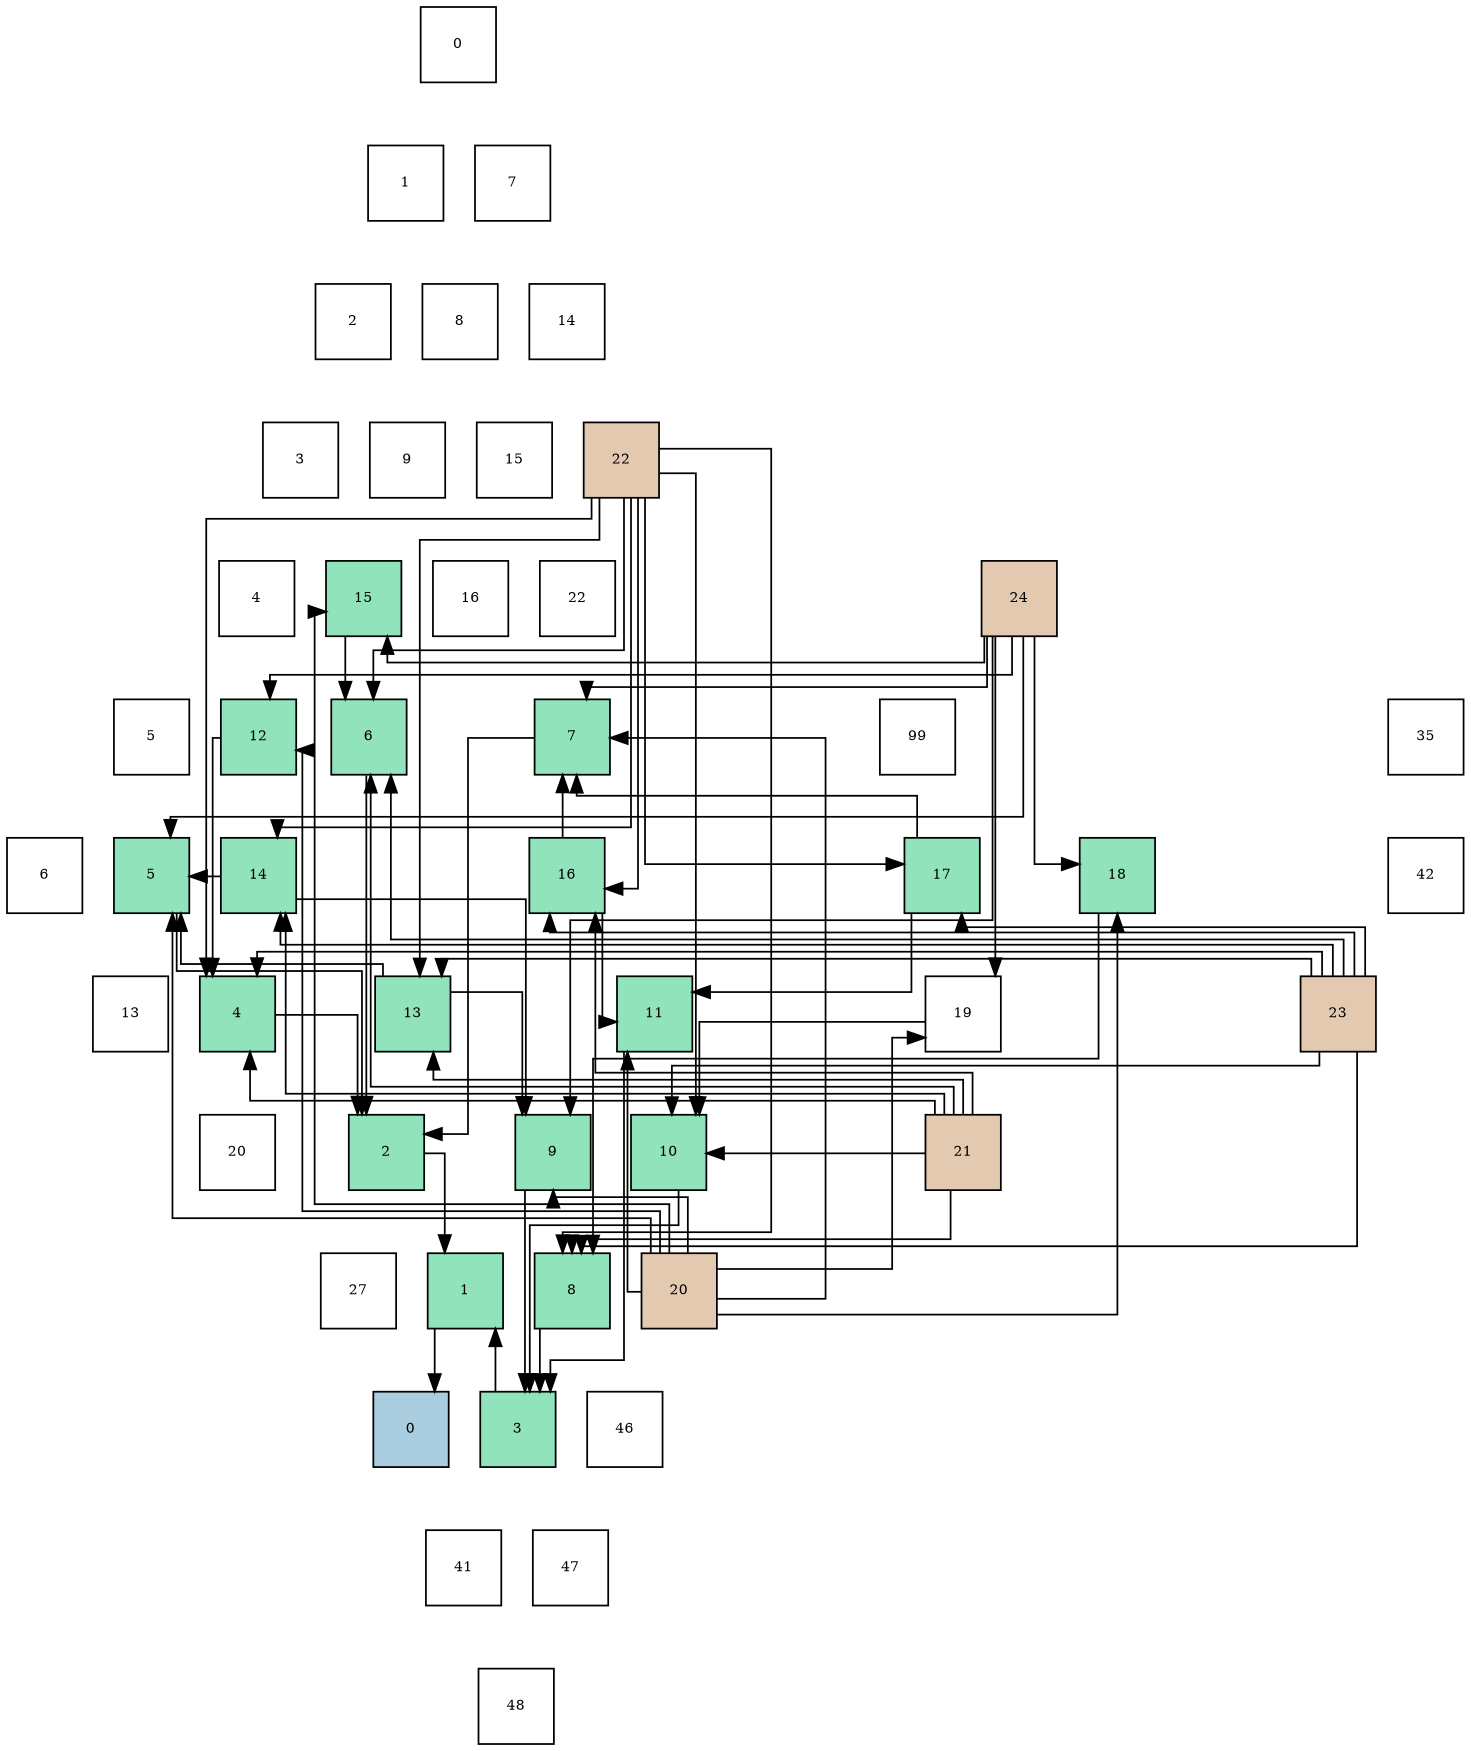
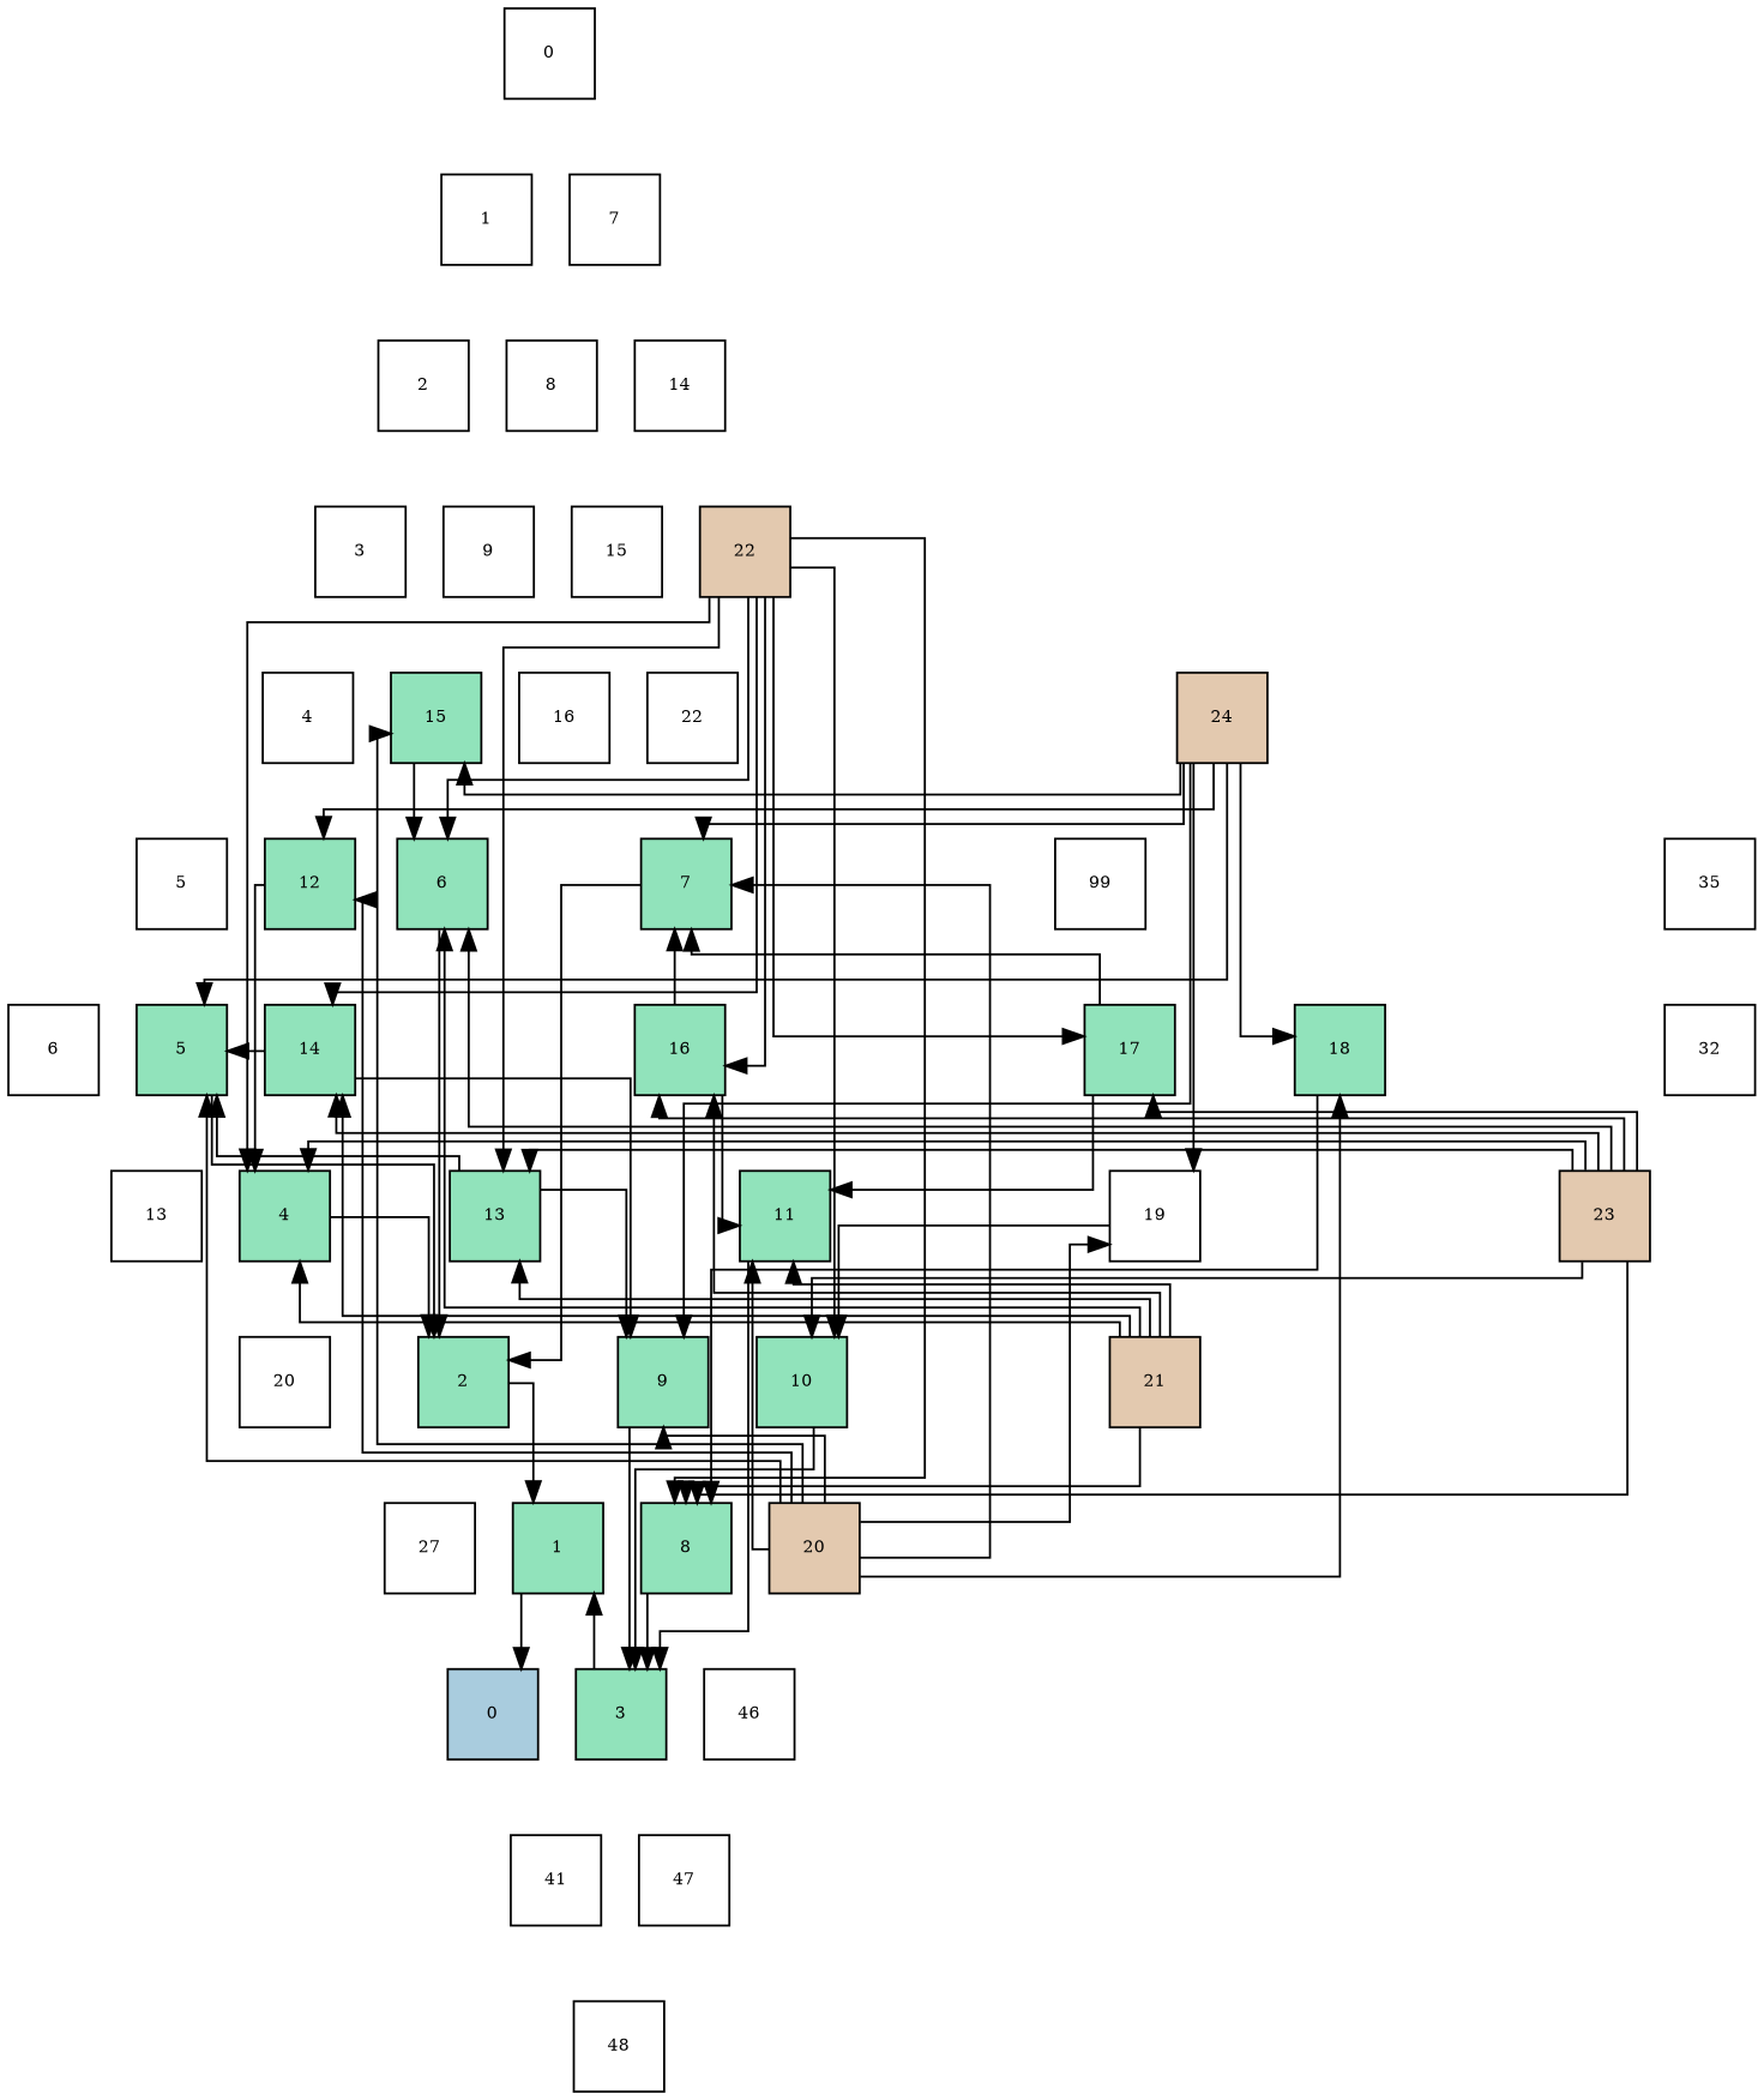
  digraph {
    rank=same
    rankdir=TB
    splines=ortho
    node [fillcolor="#ffffff" fixedsize=true fontsize=8 shape=square style=filled]
    edge [constraint=true style=invis]
    n1 [label=0 width=0.6]
    n2 [label=1 width=0.6]
    n3 [label=7 width=0.6]
    n4 [label=2 width=0.6]
    n5 [label=8 width=0.6]
    n6 [label=14 width=0.6]
    n7 [label=3 width=0.6]
    n8 [label=9 width=0.6]
    n9 [label=15 width=0.6]
    n10 [label=4 width=0.6]
    n11 [fillcolor="#91e3bb" label=15 width=0.6]
    n12 [label=16 width=0.6]
    n13 [label=5 width=0.6]
    n14 [fillcolor="#91e3bb" label=12 width=0.6]
    n15 [fillcolor="#91e3bb" label=6 width=0.6]
    n16 [label=6 width=0.6]
    n17 [fillcolor="#91e3bb" label=5 width=0.6]
    n18 [fillcolor="#91e3bb" label=14 width=0.6]
    n19 [fillcolor="#91e3bb" label=4 width=0.6]
    n20 [label=13 width=0.6]
    n21 [fillcolor="#91e3bb" label=2 width=0.6]
    n22 [label=20 width=0.6]
    n23 [fillcolor="#e3c9af" label=22 width=0.6]
    n24 [label=22 width=0.6]
    n25 [fillcolor="#91e3bb" label=7 width=0.6]
    n26 [fillcolor="#91e3bb" label=16 width=0.6]
    n27 [fillcolor="#91e3bb" label=13 width=0.6]
    n28 [fillcolor="#91e3bb" label=9 width=0.6]
    n29 [label=27 width=0.6]
    n30 [fillcolor="#91e3bb" label=1 width=0.6]
    n31 [fillcolor="#e3c9af" label=24 width=0.6]
    n32 [fillcolor="#91e3bb" label=17 width=0.6]
    n33 [fillcolor="#91e3bb" label=10 width=0.6]
    n34 [fillcolor="#91e3bb" label=8 width=0.6]
    n35 [label=99 width=0.6]
    n36 [fillcolor="#91e3bb" label=11 width=0.6]
    n37 [fillcolor="#91e3bb" label=3 width=0.6]
    n38 [fillcolor="#a9ccde" label=0 width=0.6]
    n39 [label=35 width=0.6]
    n40 [fillcolor="#91e3bb" label=18 width=0.6]
    n41 [label=19 width=0.6]
    n42 [fillcolor="#e3c9af" label=20 width=0.6]
    n43 [label=46 width=0.6]
    n44 [label=41 width=0.6]
-   n45 [label=42 width=0.6]
+   n45 [label=32 width=0.6]
    n46 [fillcolor="#e3c9af" label=23 width=0.6]
    n47 [fillcolor="#e3c9af" label=21 width=0.6]
    n48 [label=47 width=0.6]
    n49 [label=48 width=0.6]
    n1 -> n2
    n1 -> n3
    n2 -> n4
    n2 -> n5
    n3 -> n5
    n3 -> n6
    n4 -> n7
    n4 -> n8
    n5 -> n8
    n5 -> n9
    n6 -> n9
    n6 -> n23
    n7 -> n10
    n7 -> n11
    n8 -> n11
    n8 -> n12
    n9 -> n12
    n9 -> n24
    n10 -> n13
    n10 -> n14
    n11 -> n14
    n11 -> n15 [constraint=false style=vis]
    n11 -> n15
    n12 -> n15
    n12 -> n25
    n13 -> n16
    n13 -> n17
    n14 -> n17
    n14 -> n18
    n14 -> n19 [constraint=false style=vis]
    n15 -> n18
    n15 -> n21 [constraint=false style=vis]
    n15 -> n26
    n16 -> n20
    n17 -> n19
    n17 -> n20
    n17 -> n21 [constraint=false style=vis]
    n18 -> n17 [constraint=false style=vis]
    n18 -> n19
    n18 -> n27
    n18 -> n28 [constraint=false style=vis]
    n19 -> n21 [constraint=false style=vis]
    n19 -> n21
    n19 -> n22
    n20 -> n22
    n21 -> n29
    n21 -> n30 [constraint=false style=vis]
    n21 -> n30
    n22 -> n29
    n23 -> n15 [constraint=false style=vis]
    n23 -> n18 [constraint=false style=vis]
    n23 -> n19 [constraint=false style=vis]
    n23 -> n24
    n23 -> n26 [constraint=false style=vis]
    n23 -> n27 [constraint=false style=vis]
    n23 -> n31
    n23 -> n32 [constraint=false style=vis]
    n23 -> n33 [constraint=false style=vis]
    n23 -> n34 [constraint=false style=vis]
    n24 -> n25
    n24 -> n35
    n25 -> n21 [constraint=false style=vis]
    n25 -> n26
    n25 -> n32
    n26 -> n25 [constraint=false style=vis]
    n26 -> n27
    n26 -> n36 [constraint=false style=vis]
    n26 -> n36
    n27 -> n17 [constraint=false style=vis]
    n27 -> n21
    n27 -> n28 [constraint=false style=vis]
    n27 -> n28
    n28 -> n30
    n28 -> n34
    n28 -> n37 [constraint=false style=vis]
    n29 -> n38
    n30 -> n37
    n30 -> n38 [constraint=false style=vis]
    n30 -> n38
    n31 -> n11 [constraint=false style=vis]
    n31 -> n14 [constraint=false style=vis]
    n31 -> n17 [constraint=false style=vis]
    n31 -> n25 [constraint=false style=vis]
    n31 -> n28 [constraint=false style=vis]
    n31 -> n35
    n31 -> n39
    n31 -> n40 [constraint=false style=vis]
    n31 -> n41 [constraint=false style=vis]
    n32 -> n25 [constraint=false style=vis]
    n32 -> n36 [constraint=false style=vis]
    n32 -> n36
    n32 -> n41
    n33 -> n34
    n33 -> n37 [constraint=false style=vis]
    n33 -> n42
    n34 -> n37 [constraint=false style=vis]
    n34 -> n37
    n34 -> n43
    n35 -> n32
    n35 -> n40
    n36 -> n28
    n36 -> n33
    n36 -> n37 [constraint=false style=vis]
    n37 -> n30 [constraint=false style=vis]
    n37 -> n44
    n37 -> n48
    n38 -> n44
    n39 -> n40
    n39 -> n45
    n40 -> n34 [constraint=false style=vis]
    n40 -> n41
    n40 -> n46
    n41 -> n33 [constraint=false style=vis]
    n41 -> n33
    n41 -> n47
    n42 -> n11 [constraint=false style=vis]
    n42 -> n14 [constraint=false style=vis]
    n42 -> n17 [constraint=false style=vis]
    n42 -> n25 [constraint=false style=vis]
    n42 -> n28 [constraint=false style=vis]
    n42 -> n36 [constraint=false style=vis]
    n42 -> n40 [constraint=false style=vis]
    n42 -> n41 [constraint=false style=vis]
    n42 -> n43
    n43 -> n48
    n44 -> n49
    n45 -> n46
    n46 -> n15 [constraint=false style=vis]
    n46 -> n18 [constraint=false style=vis]
    n46 -> n19 [constraint=false style=vis]
    n46 -> n26 [constraint=false style=vis]
    n46 -> n27 [constraint=false style=vis]
    n46 -> n32 [constraint=false style=vis]
    n46 -> n33 [constraint=false style=vis]
    n46 -> n34 [constraint=false style=vis]
    n46 -> n47
    n47 -> n15 [constraint=false style=vis]
    n47 -> n18 [constraint=false style=vis]
    n47 -> n19 [constraint=false style=vis]
    n47 -> n26 [constraint=false style=vis]
    n47 -> n27 [constraint=false style=vis]
-   n47 -> n33 [constraint=false style=vis]
+   n47 -> n36 [constraint=false style=vis]
    n47 -> n34 [constraint=false style=vis]
    n47 -> n42
    n48 -> n49
  }
